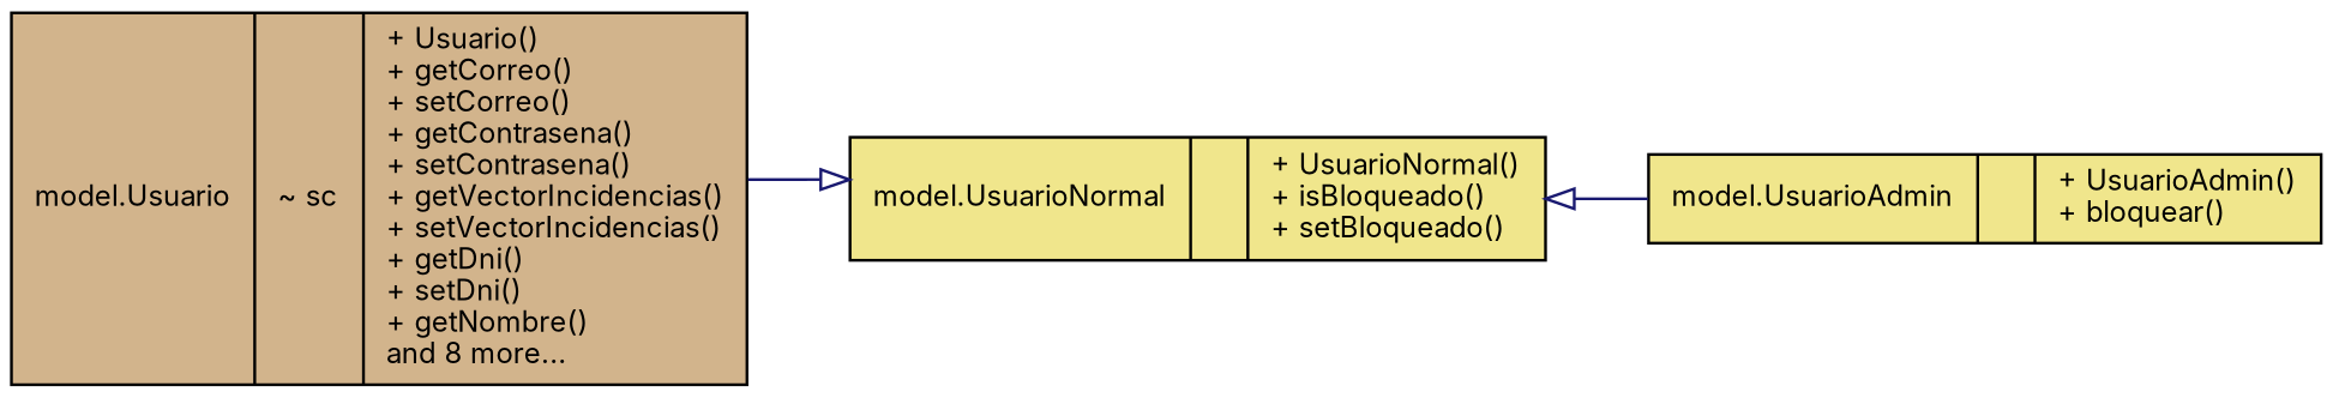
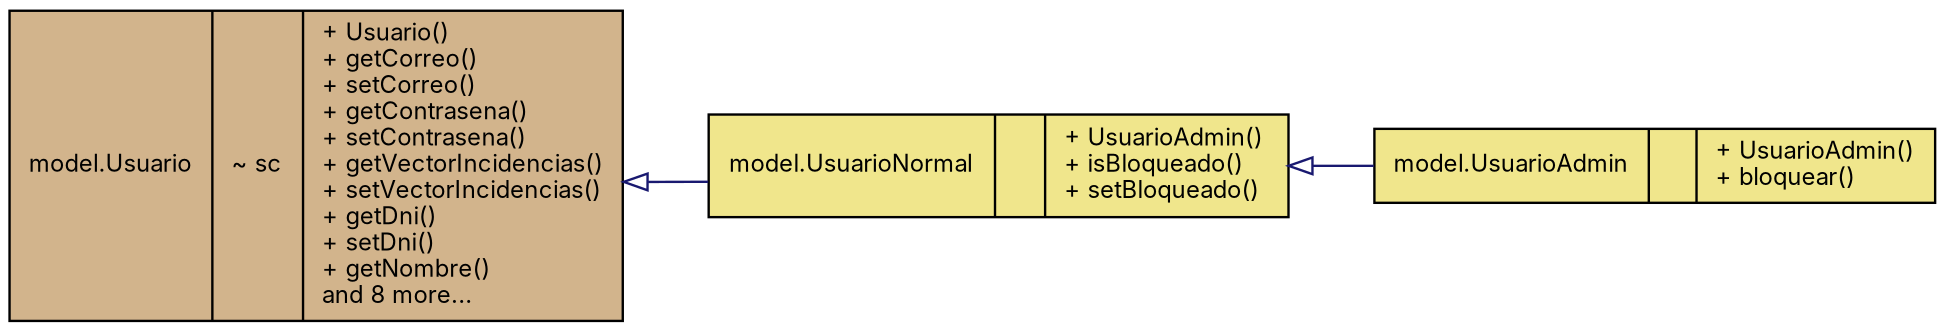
  digraph {
    fontname=Inter
    rankdir=LR
    node [color=black fillcolor=khaki fontname=Inter fontsize=10 shape=record style=filled]
    edge [arrowtail=onormal color=midnightblue dir=back fontname=Inter fontsize=10 labelfontname=Helvetica labelfontsize=10 style=solid]
    n1 [fillcolor=tan fontcolor=black height=0.2 label="{model.Usuario\n|~ sc\l|+ Usuario()\l+ getCorreo()\l+ setCorreo()\l+ getContrasena()\l+ setContrasena()\l+ getVectorIncidencias()\l+ setVectorIncidencias()\l+ getDni()\l+ setDni()\l+ getNombre()\land 8 more...\l}" width=0.4]
-   n2 [height=0.2 label="{model.UsuarioNormal\n||+ UsuarioNormal()\l+ isBloqueado()\l+ setBloqueado()\l}" width=0.4]
+   n2 [height=0.2 label="{model.UsuarioNormal\n||+ UsuarioAdmin()\l+ isBloqueado()\l+ setBloqueado()\l}" width=0.4]
    n3 [height=0.2 label="{model.UsuarioAdmin\n||+ UsuarioAdmin()\l+ bloquear()\l}" width=0.4]
-   n2 -> n1
+   n1 -> n2
    n2 -> n3
  }
